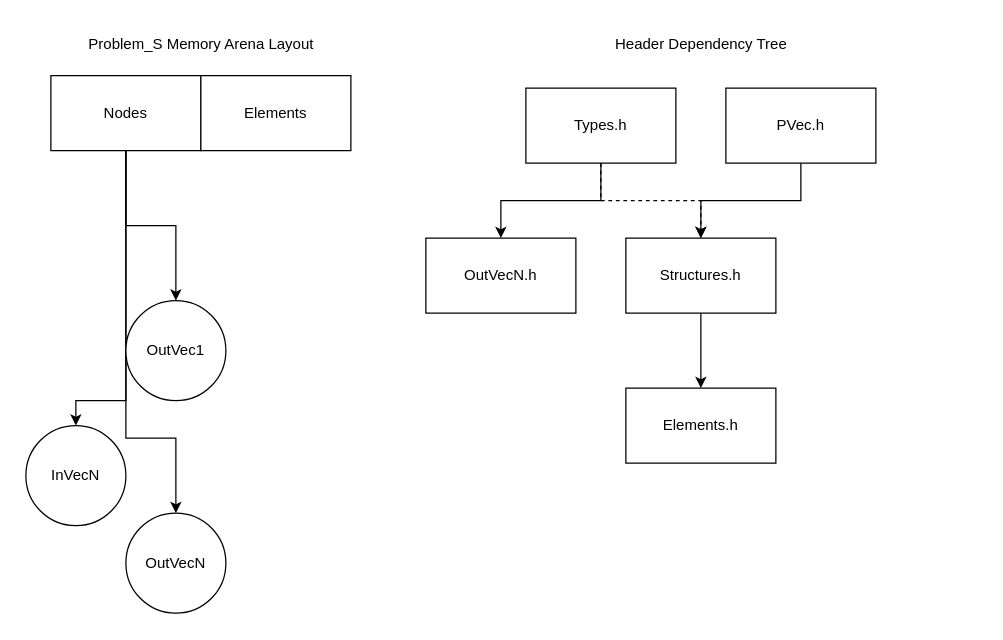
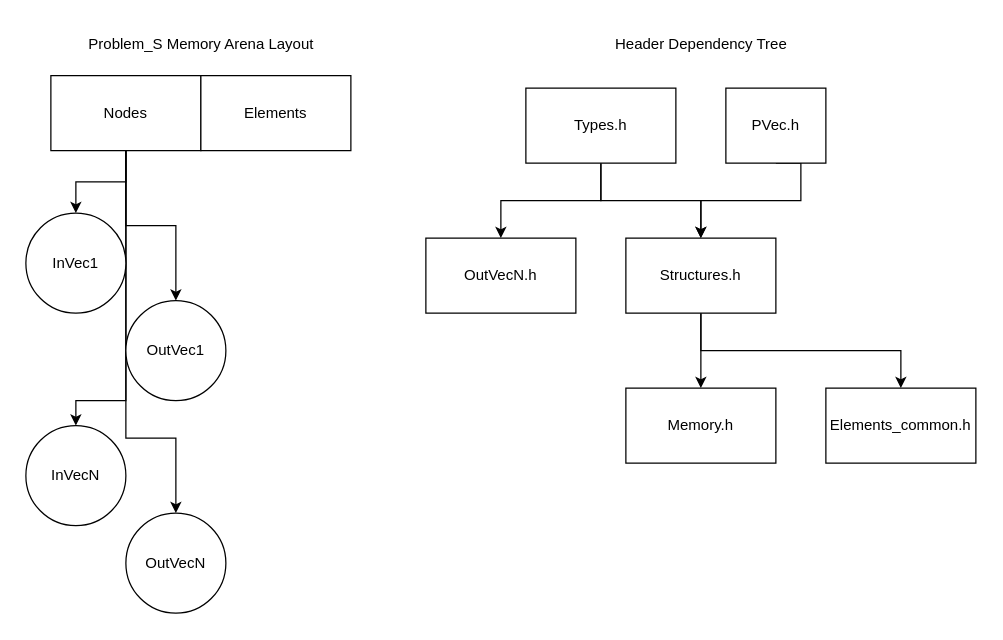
  <mxCell id="0" />
  <mxCell id="1" parent="0" />
- <mxCell id="2" style="edgeStyle=orthogonalEdgeStyle;rounded=0;orthogonalLoop=1;jettySize=auto;html=1;entryX=0.5;entryY=0;entryDx=0;entryDy=0;dashed=1;" edge="1" parent="1" source="4" target="7"><mxGeometry relative="1" as="geometry" /></mxCell>
+ <mxCell id="2" style="edgeStyle=orthogonalEdgeStyle;rounded=0;orthogonalLoop=1;jettySize=auto;html=1;entryX=0.5;entryY=0;entryDx=0;entryDy=0;" edge="1" parent="1" source="4" target="7"><mxGeometry relative="1" as="geometry" /></mxCell>
  <mxCell id="3" style="edgeStyle=orthogonalEdgeStyle;rounded=0;orthogonalLoop=1;jettySize=auto;html=1;entryX=0.5;entryY=0;entryDx=0;entryDy=0;exitX=0.5;exitY=1;exitDx=0;exitDy=0;" edge="1" parent="1" source="4" target="10"><mxGeometry relative="1" as="geometry"><Array as="points"><mxPoint x="480" y="160" /><mxPoint x="400" y="160" /></Array></mxGeometry></mxCell>
  <mxCell id="4" value="Types.h" style="rounded=0;whiteSpace=wrap;html=1;" vertex="1" parent="1"><mxGeometry x="420" y="70" width="120" height="60" as="geometry" /></mxCell>
  <mxCell id="5" style="edgeStyle=orthogonalEdgeStyle;rounded=0;orthogonalLoop=1;jettySize=auto;html=1;entryX=0.5;entryY=0;entryDx=0;entryDy=0;" edge="1" parent="1" source="7" target="8"><mxGeometry relative="1" as="geometry" /></mxCell>
+ <mxCell id="6" style="edgeStyle=orthogonalEdgeStyle;rounded=0;orthogonalLoop=1;jettySize=auto;html=1;entryX=0.5;entryY=0;entryDx=0;entryDy=0;" edge="1" parent="1" source="7" target="9"><mxGeometry relative="1" as="geometry"><Array as="points"><mxPoint x="560" y="280" /><mxPoint x="720" y="280" /></Array></mxGeometry></mxCell>
  <mxCell id="7" value="Structures.h" style="whiteSpace=wrap;html=1;" vertex="1" parent="1"><mxGeometry x="500" y="190" width="120" height="60" as="geometry" /></mxCell>
- <mxCell id="8" value="Elements.h" style="whiteSpace=wrap;html=1;" vertex="1" parent="1"><mxGeometry x="500" y="310" width="120" height="60" as="geometry" /></mxCell>
+ <mxCell id="8" value="Memory.h" style="whiteSpace=wrap;html=1;" vertex="1" parent="1"><mxGeometry x="500" y="310" width="120" height="60" as="geometry" /></mxCell>
+ <mxCell id="9" value="Elements_common.h" style="whiteSpace=wrap;html=1;" vertex="1" parent="1"><mxGeometry x="660" y="310" width="120" height="60" as="geometry" /></mxCell>
  <mxCell id="10" value="OutVecN.h" style="whiteSpace=wrap;html=1;" vertex="1" parent="1"><mxGeometry x="340" y="190" width="120" height="60" as="geometry" /></mxCell>
  <mxCell id="11" style="edgeStyle=orthogonalEdgeStyle;rounded=0;orthogonalLoop=1;jettySize=auto;html=1;entryX=0.5;entryY=0;entryDx=0;entryDy=0;exitX=0.5;exitY=1;exitDx=0;exitDy=0;" edge="1" parent="1" source="12" target="7"><mxGeometry relative="1" as="geometry"><Array as="points"><mxPoint x="640" y="160" /><mxPoint x="560" y="160" /></Array></mxGeometry></mxCell>
- <mxCell id="12" value="PVec.h" style="whiteSpace=wrap;html=1;" vertex="1" parent="1"><mxGeometry x="580" y="70" width="120" height="60" as="geometry" /></mxCell>
+ <mxCell id="12" value="PVec.h" style="whiteSpace=wrap;html=1;" vertex="1" parent="1"><mxGeometry x="580" y="70" width="80" height="60" as="geometry" /></mxCell>
  <mxCell id="13" value="Header Dependency Tree" style="text;html=1;align=center;verticalAlign=middle;resizable=0;points=[];autosize=1;strokeColor=none;fillColor=none;" vertex="1" parent="1"><mxGeometry x="480" y="20" width="160" height="30" as="geometry" /></mxCell>
  <mxCell id="14" value="Problem_S Memory Arena Layout" style="text;html=1;align=center;verticalAlign=middle;resizable=0;points=[];autosize=1;strokeColor=none;fillColor=none;" vertex="1" parent="1"><mxGeometry x="60" y="20" width="200" height="30" as="geometry" /></mxCell>
+ <mxCell id="15" style="edgeStyle=orthogonalEdgeStyle;rounded=0;orthogonalLoop=1;jettySize=auto;html=1;entryX=0.5;entryY=0;entryDx=0;entryDy=0;" edge="1" parent="1" source="19" target="21"><mxGeometry relative="1" as="geometry" /></mxCell>
  <mxCell id="16" style="edgeStyle=orthogonalEdgeStyle;rounded=0;orthogonalLoop=1;jettySize=auto;html=1;entryX=0.5;entryY=0;entryDx=0;entryDy=0;" edge="1" parent="1" source="19" target="22"><mxGeometry relative="1" as="geometry" /></mxCell>
  <mxCell id="17" style="edgeStyle=orthogonalEdgeStyle;rounded=0;orthogonalLoop=1;jettySize=auto;html=1;entryX=0.5;entryY=0;entryDx=0;entryDy=0;" edge="1" parent="1" source="19" target="23"><mxGeometry relative="1" as="geometry"><Array as="points"><mxPoint x="100" y="320" /><mxPoint x="60" y="320" /></Array></mxGeometry></mxCell>
  <mxCell id="18" style="edgeStyle=orthogonalEdgeStyle;rounded=0;orthogonalLoop=1;jettySize=auto;html=1;entryX=0.5;entryY=0;entryDx=0;entryDy=0;" edge="1" parent="1" source="19" target="24"><mxGeometry relative="1" as="geometry"><Array as="points"><mxPoint x="100" y="350" /><mxPoint x="140" y="350" /></Array></mxGeometry></mxCell>
  <mxCell id="19" value="Nodes" style="rounded=0;whiteSpace=wrap;html=1;" vertex="1" parent="1"><mxGeometry x="40" y="60" width="120" height="60" as="geometry" /></mxCell>
  <mxCell id="20" value="Elements" style="whiteSpace=wrap;html=1;" vertex="1" parent="1"><mxGeometry x="160" y="60" width="120" height="60" as="geometry" /></mxCell>
+ <mxCell id="21" value="InVec1" style="ellipse;whiteSpace=wrap;html=1;" vertex="1" parent="1"><mxGeometry x="20" y="170" width="80" height="80" as="geometry" /></mxCell>
  <mxCell id="22" value="OutVec1" style="ellipse;whiteSpace=wrap;html=1;" vertex="1" parent="1"><mxGeometry x="100" y="240" width="80" height="80" as="geometry" /></mxCell>
  <mxCell id="23" value="InVecN" style="ellipse;whiteSpace=wrap;html=1;" vertex="1" parent="1"><mxGeometry x="20" y="340" width="80" height="80" as="geometry" /></mxCell>
  <mxCell id="24" value="OutVecN" style="ellipse;whiteSpace=wrap;html=1;" vertex="1" parent="1"><mxGeometry x="100" y="410" width="80" height="80" as="geometry" /></mxCell>
